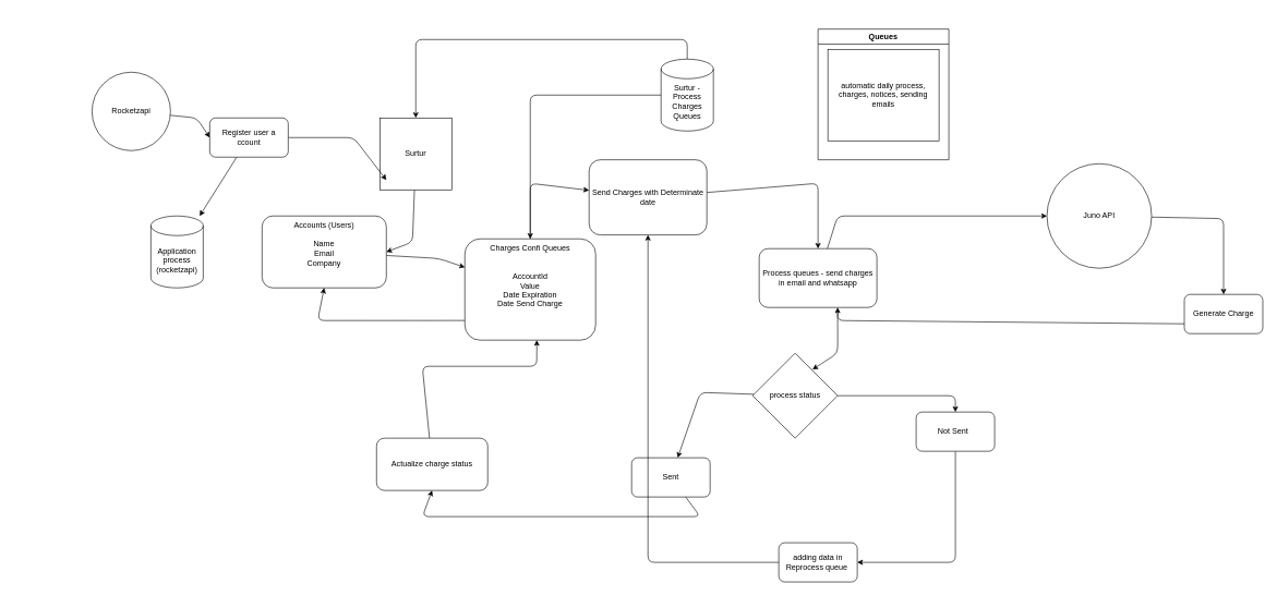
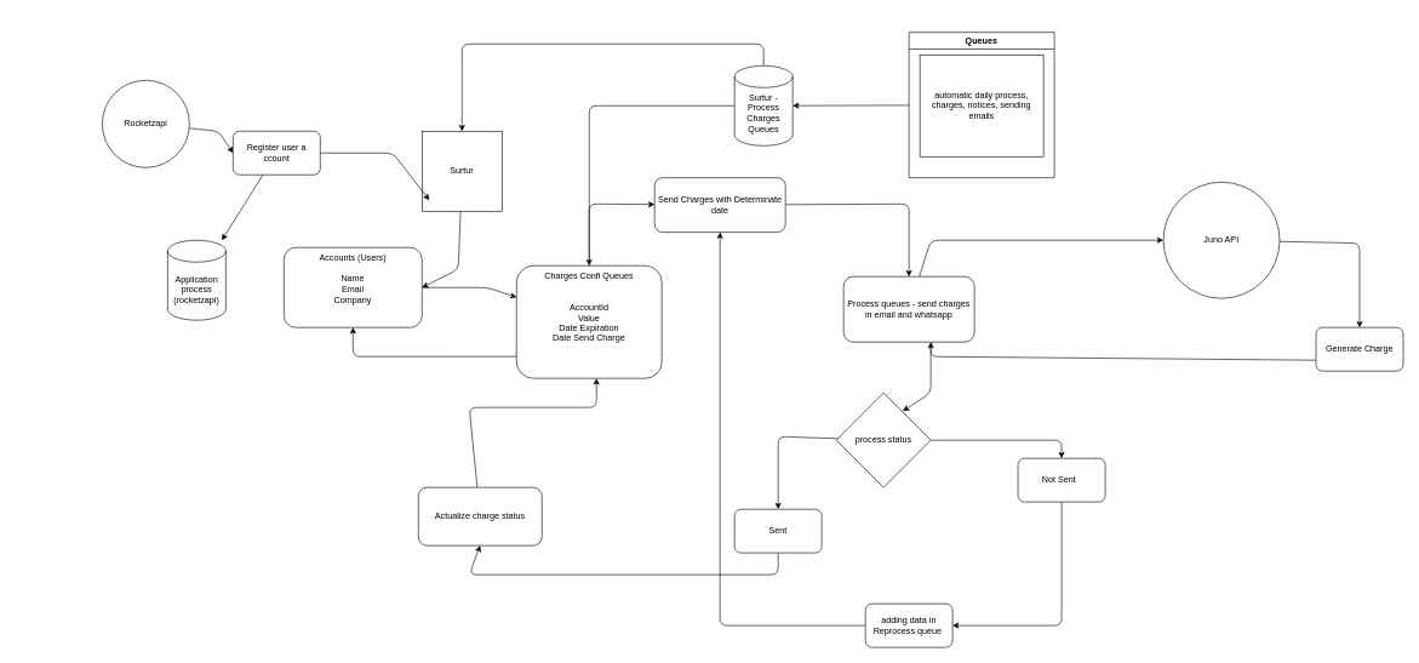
  <mxCell id="0" />
  <mxCell id="1" parent="0" />
  <mxCell id="2" value="&lt;h1&gt;Surtur&lt;/h1&gt;&lt;p&gt;Microservice for sending automatic charges&lt;/p&gt;" style="text;html=1;strokeColor=none;fillColor=none;spacing=5;spacingTop=-20;whiteSpace=wrap;overflow=hidden;rounded=0;fontColor=#FFFFFF;" vertex="1" parent="1"><mxGeometry x="20" y="20" width="320" height="70" as="geometry" /></mxCell>
  <mxCell id="3" style="edgeStyle=none;html=1;entryX=0;entryY=0.5;entryDx=0;entryDy=0;fontColor=#000000;" edge="1" parent="1" source="4" target="9"><mxGeometry relative="1" as="geometry"><Array as="points"><mxPoint x="300" y="180" /></Array></mxGeometry></mxCell>
  <mxCell id="4" value="Rocketzapi" style="ellipse;whiteSpace=wrap;html=1;aspect=fixed;fillColor=#FFFFFF;fontColor=#000000;" vertex="1" parent="1"><mxGeometry x="140" y="110" width="120" height="120" as="geometry" /></mxCell>
  <mxCell id="5" style="edgeStyle=none;html=1;entryX=1;entryY=0.5;entryDx=0;entryDy=0;fontColor=#FFFFFF;" edge="1" parent="1" source="6" target="13"><mxGeometry relative="1" as="geometry"><Array as="points"><mxPoint x="630" y="370" /></Array></mxGeometry></mxCell>
  <mxCell id="6" value="Surtur" style="whiteSpace=wrap;html=1;aspect=fixed;fontColor=#000000;fillColor=#FFFFFF;" vertex="1" parent="1"><mxGeometry x="580" y="180" width="110" height="110" as="geometry" /></mxCell>
  <mxCell id="7" style="edgeStyle=none;html=1;fontColor=#000000;" edge="1" parent="1" source="9" target="10"><mxGeometry relative="1" as="geometry" /></mxCell>
  <mxCell id="8" style="edgeStyle=none;html=1;entryX=0.091;entryY=0.864;entryDx=0;entryDy=0;entryPerimeter=0;fontColor=#000000;" edge="1" parent="1" source="9" target="6"><mxGeometry relative="1" as="geometry"><Array as="points"><mxPoint x="540" y="210" /></Array></mxGeometry></mxCell>
  <mxCell id="9" value="Register user a ccount" style="rounded=1;whiteSpace=wrap;html=1;fontColor=#000000;fillColor=#FFFFFF;" vertex="1" parent="1"><mxGeometry x="320" y="180" width="120" height="60" as="geometry" /></mxCell>
  <mxCell id="10" value="Application process (rocketzapi)" style="shape=cylinder3;whiteSpace=wrap;html=1;boundedLbl=1;backgroundOutline=1;size=15;fontColor=#000000;fillColor=#FFFFFF;" vertex="1" parent="1"><mxGeometry x="230" y="330" width="80" height="110" as="geometry" /></mxCell>
  <mxCell id="11" value="Dados Usuario" style="text;html=1;strokeColor=none;fillColor=none;align=center;verticalAlign=middle;whiteSpace=wrap;rounded=0;fontColor=#FFFFFF;" vertex="1" parent="1"><mxGeometry x="460" y="180" width="80" height="30" as="geometry" /></mxCell>
  <mxCell id="12" style="edgeStyle=none;html=1;fontColor=#000000;" edge="1" parent="1" source="13" target="16"><mxGeometry relative="1" as="geometry"><Array as="points"><mxPoint x="670" y="395" /></Array></mxGeometry></mxCell>
- <mxCell id="13" value="Accounts (Users)&lt;br&gt;&lt;br&gt;Name&lt;br&gt;Email&lt;br&gt;Company" style="rounded=1;whiteSpace=wrap;html=1;fillColor=#FFFFFF;fontColor=#000000;align=center;horizontal=1;verticalAlign=top;" vertex="1" parent="1"><mxGeometry x="400" y="330" width="190" height="110" as="geometry" /></mxCell>
+ <mxCell id="13" value="Accounts (Users)&lt;br&gt;&lt;br&gt;Name&lt;br&gt;Email&lt;br&gt;Company" style="rounded=1;whiteSpace=wrap;html=1;fillColor=#FFFFFF;fontColor=#000000;align=center;horizontal=1;verticalAlign=top;" vertex="1" parent="1"><mxGeometry x="390" y="340" width="190" height="110" as="geometry" /></mxCell>
  <mxCell id="14" style="edgeStyle=none;html=1;fontColor=#000000;" edge="1" parent="1" source="16" target="21"><mxGeometry relative="1" as="geometry"><Array as="points"><mxPoint x="810" y="280" /></Array></mxGeometry></mxCell>
  <mxCell id="15" style="edgeStyle=none;html=1;entryX=0.5;entryY=1;entryDx=0;entryDy=0;fontColor=#000000;exitX=0;exitY=0.806;exitDx=0;exitDy=0;exitPerimeter=0;" edge="1" parent="1" source="16" target="13"><mxGeometry relative="1" as="geometry"><Array as="points"><mxPoint x="485" y="490" /></Array></mxGeometry></mxCell>
  <mxCell id="16" value="Charges Confi Queues&lt;br&gt;&lt;br&gt;&lt;br&gt;AccountId&lt;br&gt;Value&lt;br&gt;Date Expiration&lt;br&gt;Date Send Charge&lt;br&gt;" style="rounded=1;whiteSpace=wrap;html=1;fontColor=#000000;fillColor=#FFFFFF;align=center;verticalAlign=top;" vertex="1" parent="1"><mxGeometry x="710" y="365" width="200" height="155" as="geometry" /></mxCell>
  <mxCell id="17" style="edgeStyle=none;html=1;fontColor=#000000;" edge="1" parent="1" source="19" target="16"><mxGeometry relative="1" as="geometry"><Array as="points"><mxPoint x="810" y="145" /></Array></mxGeometry></mxCell>
  <mxCell id="18" style="edgeStyle=none;html=1;entryX=0.5;entryY=0;entryDx=0;entryDy=0;fontColor=#000000;" edge="1" parent="1" source="19" target="6"><mxGeometry relative="1" as="geometry"><Array as="points"><mxPoint x="1050" y="60" /><mxPoint x="635" y="60" /></Array></mxGeometry></mxCell>
  <mxCell id="19" value="Surtur - Process Charges Queues" style="shape=cylinder3;whiteSpace=wrap;html=1;boundedLbl=1;backgroundOutline=1;size=15;fontColor=#000000;fillColor=#FFFFFF;align=center;verticalAlign=top;" vertex="1" parent="1"><mxGeometry x="1010" y="90" width="80" height="110" as="geometry" /></mxCell>
  <mxCell id="20" style="edgeStyle=none;html=1;fontColor=#000000;entryX=0.5;entryY=0;entryDx=0;entryDy=0;" edge="1" parent="1" source="21" target="34"><mxGeometry relative="1" as="geometry"><mxPoint x="1225" y="370" as="targetPoint" /><Array as="points"><mxPoint x="1250" y="280" /></Array></mxGeometry></mxCell>
- <mxCell id="21" value="Send Charges with Determinate date" style="rounded=1;whiteSpace=wrap;html=1;fontColor=#000000;fillColor=#FFFFFF;align=center;verticalAlign=middle;" vertex="1" parent="1"><mxGeometry x="900" y="244" width="180" height="115" as="geometry" /></mxCell>
+ <mxCell id="21" value="Send Charges with Determinate date" style="rounded=1;whiteSpace=wrap;html=1;fontColor=#000000;fillColor=#FFFFFF;align=center;verticalAlign=middle;" vertex="1" parent="1"><mxGeometry x="900" y="244" width="180" height="75" as="geometry" /></mxCell>
  <mxCell id="22" style="edgeStyle=none;html=1;fontColor=#000000;" edge="1" parent="1" source="24" target="26"><mxGeometry relative="1" as="geometry"><mxPoint x="1040" y="470" as="targetPoint" /><Array as="points"><mxPoint x="1070" y="600" /></Array></mxGeometry></mxCell>
  <mxCell id="23" style="edgeStyle=none;html=1;fontColor=#000000;" edge="1" parent="1" source="24" target="28"><mxGeometry relative="1" as="geometry"><mxPoint x="1410" y="510" as="targetPoint" /><Array as="points"><mxPoint x="1380" y="605" /><mxPoint x="1460" y="605" /></Array></mxGeometry></mxCell>
  <mxCell id="24" value="process status" style="rhombus;whiteSpace=wrap;html=1;fontColor=#000000;fillColor=#FFFFFF;align=center;verticalAlign=middle;" vertex="1" parent="1"><mxGeometry x="1150" y="540" width="130" height="130" as="geometry" /></mxCell>
  <mxCell id="25" style="edgeStyle=none;html=1;entryX=0.5;entryY=1;entryDx=0;entryDy=0;fontColor=#000000;" edge="1" parent="1" source="26" target="36"><mxGeometry relative="1" as="geometry"><Array as="points"><mxPoint x="1070" y="790" /><mxPoint x="645" y="790" /></Array></mxGeometry></mxCell>
- <mxCell id="26" value="Sent" style="rounded=1;whiteSpace=wrap;html=1;fontColor=#000000;fillColor=#FFFFFF;align=center;verticalAlign=middle;" vertex="1" parent="1"><mxGeometry x="965" y="700" width="120" height="60" as="geometry" /></mxCell>
+ <mxCell id="26" value="Sent" style="rounded=1;whiteSpace=wrap;html=1;fontColor=#000000;fillColor=#FFFFFF;align=center;verticalAlign=middle;" vertex="1" parent="1"><mxGeometry x="1010" y="700" width="120" height="60" as="geometry" /></mxCell>
  <mxCell id="27" style="edgeStyle=none;html=1;entryX=1;entryY=0.5;entryDx=0;entryDy=0;fontColor=#000000;" edge="1" parent="1" source="28" target="38"><mxGeometry relative="1" as="geometry"><Array as="points"><mxPoint x="1460" y="860" /></Array></mxGeometry></mxCell>
  <mxCell id="28" value="Not Sent&amp;nbsp;&amp;nbsp;" style="rounded=1;whiteSpace=wrap;html=1;fontColor=#000000;fillColor=#FFFFFF;align=center;verticalAlign=middle;" vertex="1" parent="1"><mxGeometry x="1400" y="630" width="120" height="60" as="geometry" /></mxCell>
+ <mxCell id="29" style="edgeStyle=none;html=1;fontColor=#000000;" edge="1" parent="1" source="30" target="19"><mxGeometry relative="1" as="geometry" /></mxCell>
  <mxCell id="30" value="Queues" style="swimlane;fontColor=#000000;fillColor=#FFFFFF;align=center;verticalAlign=middle;" vertex="1" parent="1"><mxGeometry x="1250" y="44" width="200" height="200" as="geometry" /></mxCell>
  <mxCell id="31" value="automatic daily process, charges, notices, sending emails" style="whiteSpace=wrap;html=1;fontColor=#000000;fillColor=#FFFFFF;align=center;verticalAlign=middle;" vertex="1" parent="30"><mxGeometry x="15" y="31" width="170" height="140" as="geometry" /></mxCell>
  <mxCell id="32" style="edgeStyle=none;html=1;entryX=0.704;entryY=0.191;entryDx=0;entryDy=0;fontColor=#000000;entryPerimeter=0;" edge="1" parent="1" target="24"><mxGeometry relative="1" as="geometry"><mxPoint x="1280" y="473" as="sourcePoint" /><Array as="points"><mxPoint x="1280" y="540" /></Array></mxGeometry></mxCell>
  <mxCell id="33" style="edgeStyle=none;html=1;fontColor=#000000;" edge="1" parent="1" source="34" target="40"><mxGeometry relative="1" as="geometry"><Array as="points"><mxPoint x="1280" y="330" /></Array></mxGeometry></mxCell>
  <mxCell id="34" value="Process queues - send charges in email and whatsapp" style="rounded=1;whiteSpace=wrap;html=1;fontColor=#000000;fillColor=#FFFFFF;align=center;verticalAlign=middle;" vertex="1" parent="1"><mxGeometry x="1160" y="380" width="180" height="90" as="geometry" /></mxCell>
  <mxCell id="35" style="edgeStyle=none;html=1;fontColor=#000000;" edge="1" parent="1" source="36"><mxGeometry relative="1" as="geometry"><mxPoint x="820" y="520" as="targetPoint" /><Array as="points"><mxPoint x="645" y="560" /><mxPoint x="820" y="560" /></Array></mxGeometry></mxCell>
  <mxCell id="36" value="Actualize charge status" style="rounded=1;whiteSpace=wrap;html=1;fontColor=#000000;fillColor=#FFFFFF;align=center;verticalAlign=middle;" vertex="1" parent="1"><mxGeometry x="575" y="670" width="170" height="80" as="geometry" /></mxCell>
  <mxCell id="37" style="edgeStyle=none;html=1;entryX=0.5;entryY=1;entryDx=0;entryDy=0;fontColor=#000000;" edge="1" parent="1" source="38" target="21"><mxGeometry relative="1" as="geometry"><Array as="points"><mxPoint x="990" y="860" /></Array></mxGeometry></mxCell>
  <mxCell id="38" value="adding data in Reprocess queue&amp;nbsp;" style="rounded=1;whiteSpace=wrap;html=1;fontColor=#000000;fillColor=#FFFFFF;align=center;verticalAlign=middle;" vertex="1" parent="1"><mxGeometry x="1190" y="830" width="120" height="60" as="geometry" /></mxCell>
  <mxCell id="39" style="edgeStyle=none;html=1;entryX=0.5;entryY=0;entryDx=0;entryDy=0;fontColor=#000000;" edge="1" parent="1" source="40" target="42"><mxGeometry relative="1" as="geometry"><Array as="points"><mxPoint x="1870" y="334" /></Array></mxGeometry></mxCell>
  <mxCell id="40" value="Juno API" style="ellipse;whiteSpace=wrap;html=1;aspect=fixed;fontColor=#000000;fillColor=#FFFFFF;align=center;verticalAlign=middle;" vertex="1" parent="1"><mxGeometry x="1600" y="250" width="160" height="160" as="geometry" /></mxCell>
  <mxCell id="41" style="edgeStyle=none;html=1;fontColor=#000000;exitX=0;exitY=0.75;exitDx=0;exitDy=0;" edge="1" parent="1" source="42"><mxGeometry relative="1" as="geometry"><mxPoint x="1280" y="470" as="targetPoint" /><Array as="points"><mxPoint x="1280" y="490" /></Array></mxGeometry></mxCell>
  <mxCell id="42" value="Generate Charge" style="rounded=1;whiteSpace=wrap;html=1;fontColor=#000000;fillColor=#FFFFFF;align=center;verticalAlign=middle;" vertex="1" parent="1"><mxGeometry x="1810" y="450" width="120" height="60" as="geometry" /></mxCell>
